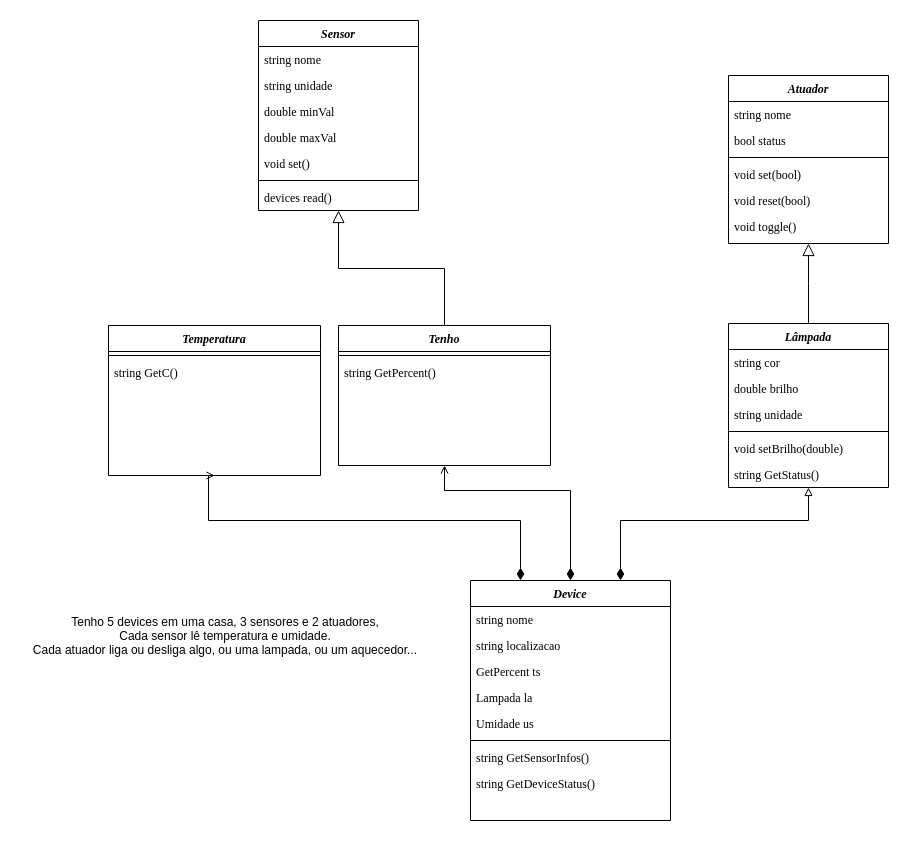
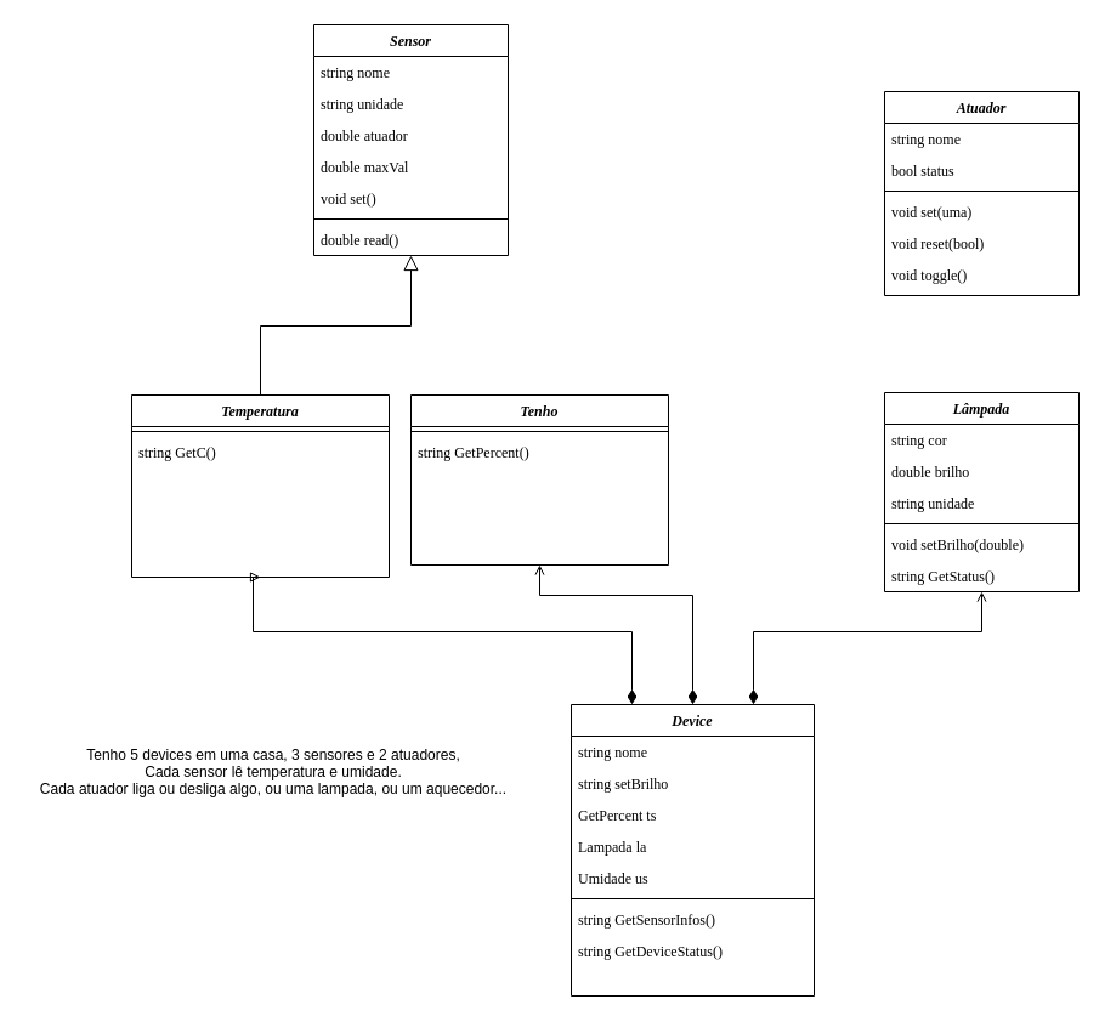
  <mxCell id="0" />
  <mxCell id="1" parent="0" />
  <mxCell id="2" value="Sensor" style="swimlane;fontStyle=3;align=center;verticalAlign=top;childLayout=stackLayout;horizontal=1;startSize=26;horizontalStack=0;resizeParent=1;resizeLast=0;collapsible=1;marginBottom=0;rounded=0;shadow=0;strokeWidth=1;fontFamily=Comic Sans MS;labelBackgroundColor=none;" parent="1" vertex="1"><mxGeometry x="258" y="20" width="160" height="190" as="geometry"><mxRectangle x="230" y="140" width="160" height="26" as="alternateBounds" /></mxGeometry></mxCell>
  <mxCell id="3" value="string nome&#10;" style="text;align=left;verticalAlign=top;spacingLeft=4;spacingRight=4;overflow=hidden;rotatable=0;points=[[0,0.5],[1,0.5]];portConstraint=eastwest;fontStyle=0;fontFamily=Comic Sans MS;labelBackgroundColor=none;" parent="2" vertex="1"><mxGeometry y="26" width="160" height="26" as="geometry" /></mxCell>
  <mxCell id="4" value="string unidade" style="text;align=left;verticalAlign=top;spacingLeft=4;spacingRight=4;overflow=hidden;rotatable=0;points=[[0,0.5],[1,0.5]];portConstraint=eastwest;rounded=0;shadow=0;fontStyle=0;fontFamily=Comic Sans MS;labelBackgroundColor=none;" parent="2" vertex="1"><mxGeometry y="52" width="160" height="26" as="geometry" /></mxCell>
- <mxCell id="5" value="double minVal" style="text;align=left;verticalAlign=top;spacingLeft=4;spacingRight=4;overflow=hidden;rotatable=0;points=[[0,0.5],[1,0.5]];portConstraint=eastwest;rounded=0;shadow=0;fontStyle=0;fontFamily=Comic Sans MS;labelBackgroundColor=none;" parent="2" vertex="1"><mxGeometry y="78" width="160" height="26" as="geometry" /></mxCell>
+ <mxCell id="5" value="double atuador" style="text;align=left;verticalAlign=top;spacingLeft=4;spacingRight=4;overflow=hidden;rotatable=0;points=[[0,0.5],[1,0.5]];portConstraint=eastwest;rounded=0;shadow=0;fontStyle=0;fontFamily=Comic Sans MS;labelBackgroundColor=none;" parent="2" vertex="1"><mxGeometry y="78" width="160" height="26" as="geometry" /></mxCell>
  <mxCell id="6" value="double maxVal" style="text;align=left;verticalAlign=top;spacingLeft=4;spacingRight=4;overflow=hidden;rotatable=0;points=[[0,0.5],[1,0.5]];portConstraint=eastwest;rounded=0;shadow=0;fontStyle=0;fontFamily=Comic Sans MS;labelBackgroundColor=none;" parent="2" vertex="1"><mxGeometry y="104" width="160" height="26" as="geometry" /></mxCell>
  <mxCell id="7" value="void set()" style="text;align=left;verticalAlign=top;spacingLeft=4;spacingRight=4;overflow=hidden;rotatable=0;points=[[0,0.5],[1,0.5]];portConstraint=eastwest;rounded=0;shadow=0;fontStyle=0;fontFamily=Comic Sans MS;labelBackgroundColor=none;" parent="2" vertex="1"><mxGeometry y="130" width="160" height="26" as="geometry" /></mxCell>
  <mxCell id="8" value="" style="line;strokeWidth=1;align=left;verticalAlign=middle;spacingTop=-1;spacingLeft=3;spacingRight=3;rotatable=0;labelPosition=right;points=[];portConstraint=eastwest;fontStyle=0;fontFamily=Comic Sans MS;labelBackgroundColor=none;" parent="2" vertex="1"><mxGeometry y="156" width="160" height="8" as="geometry" /></mxCell>
- <mxCell id="9" value="devices read()" style="text;align=left;verticalAlign=top;spacingLeft=4;spacingRight=4;overflow=hidden;rotatable=0;points=[[0,0.5],[1,0.5]];portConstraint=eastwest;fontStyle=0;fontFamily=Comic Sans MS;labelBackgroundColor=none;" parent="2" vertex="1"><mxGeometry y="164" width="160" height="26" as="geometry" /></mxCell>
+ <mxCell id="9" value="double read()" style="text;align=left;verticalAlign=top;spacingLeft=4;spacingRight=4;overflow=hidden;rotatable=0;points=[[0,0.5],[1,0.5]];portConstraint=eastwest;fontStyle=0;fontFamily=Comic Sans MS;labelBackgroundColor=none;" parent="2" vertex="1"><mxGeometry y="164" width="160" height="26" as="geometry" /></mxCell>
  <mxCell id="10" value="Temperatura" style="swimlane;fontStyle=3;align=center;verticalAlign=top;childLayout=stackLayout;horizontal=1;startSize=26;horizontalStack=0;resizeParent=1;resizeLast=0;collapsible=1;marginBottom=0;rounded=0;shadow=0;strokeWidth=1;fontFamily=Comic Sans MS;labelBackgroundColor=none;" parent="1" vertex="1"><mxGeometry x="108" y="325" width="212" height="150" as="geometry"><mxRectangle x="130" y="380" width="160" height="26" as="alternateBounds" /></mxGeometry></mxCell>
  <mxCell id="11" value="" style="line;strokeWidth=1;align=left;verticalAlign=middle;spacingTop=-1;spacingLeft=3;spacingRight=3;rotatable=0;labelPosition=right;points=[];portConstraint=eastwest;fontStyle=0;fontFamily=Comic Sans MS;labelBackgroundColor=none;" parent="10" vertex="1"><mxGeometry y="26" width="212" height="8" as="geometry" /></mxCell>
  <mxCell id="12" value="string GetC()" style="text;align=left;verticalAlign=top;spacingLeft=4;spacingRight=4;overflow=hidden;rotatable=0;points=[[0,0.5],[1,0.5]];portConstraint=eastwest;fontStyle=0;fontFamily=Comic Sans MS;labelBackgroundColor=none;" parent="10" vertex="1"><mxGeometry y="34" width="212" height="26" as="geometry" /></mxCell>
- <mxCell id="14" value="" style="endArrow=block;endSize=10;endFill=0;shadow=0;strokeWidth=1;rounded=0;edgeStyle=elbowEdgeStyle;elbow=vertical;exitX=0.5;exitY=0;exitDx=0;exitDy=0;fontStyle=0;fontFamily=Comic Sans MS;labelBackgroundColor=none;" parent="1" source="23" target="2" edge="1"><mxGeometry width="160" relative="1" as="geometry"><mxPoint x="448" y="325" as="sourcePoint" /><mxPoint x="348" y="236" as="targetPoint" /></mxGeometry></mxCell>
+ <mxCell id="13" value="" style="endArrow=block;endSize=10;endFill=0;shadow=0;strokeWidth=1;rounded=0;edgeStyle=elbowEdgeStyle;elbow=vertical;fontStyle=0;fontFamily=Comic Sans MS;labelBackgroundColor=none;" parent="1" source="10" target="2" edge="1"><mxGeometry width="160" relative="1" as="geometry"><mxPoint x="238" y="168" as="sourcePoint" /><mxPoint x="238" y="168" as="targetPoint" /></mxGeometry></mxCell>
  <mxCell id="15" value="Tenho 5 devices em uma casa, 3 sensores e 2 atuadores,&#10;Cada sensor lê temperatura e umidade.&#10;Cada atuador liga ou desliga algo, ou uma lampada, ou um aquecedor..." style="text;align=center;verticalAlign=middle;resizable=0;points=[];autosize=1;strokeColor=none;fillColor=none;fontStyle=0;labelBackgroundColor=none;" parent="1" vertex="1"><mxGeometry x="20" y="605" width="410" height="60" as="geometry" /></mxCell>
  <mxCell id="16" value="Atuador" style="swimlane;fontStyle=3;align=center;verticalAlign=top;childLayout=stackLayout;horizontal=1;startSize=26;horizontalStack=0;resizeParent=1;resizeLast=0;collapsible=1;marginBottom=0;rounded=0;shadow=0;strokeWidth=1;fontFamily=Comic Sans MS;labelBackgroundColor=none;" parent="1" vertex="1"><mxGeometry x="728" y="75" width="160" height="168" as="geometry"><mxRectangle x="650" y="152" width="160" height="26" as="alternateBounds" /></mxGeometry></mxCell>
  <mxCell id="17" value="string nome" style="text;align=left;verticalAlign=top;spacingLeft=4;spacingRight=4;overflow=hidden;rotatable=0;points=[[0,0.5],[1,0.5]];portConstraint=eastwest;fontStyle=0;fontFamily=Comic Sans MS;labelBackgroundColor=none;" parent="16" vertex="1"><mxGeometry y="26" width="160" height="26" as="geometry" /></mxCell>
  <mxCell id="18" value="bool status" style="text;align=left;verticalAlign=top;spacingLeft=4;spacingRight=4;overflow=hidden;rotatable=0;points=[[0,0.5],[1,0.5]];portConstraint=eastwest;rounded=0;shadow=0;fontStyle=0;fontFamily=Comic Sans MS;labelBackgroundColor=none;" parent="16" vertex="1"><mxGeometry y="52" width="160" height="26" as="geometry" /></mxCell>
  <mxCell id="19" value="" style="line;strokeWidth=1;align=left;verticalAlign=middle;spacingTop=-1;spacingLeft=3;spacingRight=3;rotatable=0;labelPosition=right;points=[];portConstraint=eastwest;fontStyle=0;fontFamily=Comic Sans MS;labelBackgroundColor=none;" parent="16" vertex="1"><mxGeometry y="78" width="160" height="8" as="geometry" /></mxCell>
- <mxCell id="20" value="void set(bool)" style="text;align=left;verticalAlign=top;spacingLeft=4;spacingRight=4;overflow=hidden;rotatable=0;points=[[0,0.5],[1,0.5]];portConstraint=eastwest;rounded=0;shadow=0;fontStyle=0;fontFamily=Comic Sans MS;labelBackgroundColor=none;" parent="16" vertex="1"><mxGeometry y="86" width="160" height="26" as="geometry" /></mxCell>
+ <mxCell id="20" value="void set(uma)" style="text;align=left;verticalAlign=top;spacingLeft=4;spacingRight=4;overflow=hidden;rotatable=0;points=[[0,0.5],[1,0.5]];portConstraint=eastwest;rounded=0;shadow=0;fontStyle=0;fontFamily=Comic Sans MS;labelBackgroundColor=none;" parent="16" vertex="1"><mxGeometry y="86" width="160" height="26" as="geometry" /></mxCell>
  <mxCell id="21" value="void reset(bool)" style="text;align=left;verticalAlign=top;spacingLeft=4;spacingRight=4;overflow=hidden;rotatable=0;points=[[0,0.5],[1,0.5]];portConstraint=eastwest;rounded=0;shadow=0;fontStyle=0;fontFamily=Comic Sans MS;labelBackgroundColor=none;" parent="16" vertex="1"><mxGeometry y="112" width="160" height="26" as="geometry" /></mxCell>
  <mxCell id="22" value="void toggle()" style="text;align=left;verticalAlign=top;spacingLeft=4;spacingRight=4;overflow=hidden;rotatable=0;points=[[0,0.5],[1,0.5]];portConstraint=eastwest;rounded=0;shadow=0;fontStyle=0;fontFamily=Comic Sans MS;labelBackgroundColor=none;" parent="16" vertex="1"><mxGeometry y="138" width="160" height="26" as="geometry" /></mxCell>
  <mxCell id="23" value="Tenho" style="swimlane;fontStyle=3;align=center;verticalAlign=top;childLayout=stackLayout;horizontal=1;startSize=26;horizontalStack=0;resizeParent=1;resizeLast=0;collapsible=1;marginBottom=0;rounded=0;shadow=0;strokeWidth=1;fontFamily=Comic Sans MS;labelBackgroundColor=none;" parent="1" vertex="1"><mxGeometry x="338" y="325" width="212" height="140" as="geometry"><mxRectangle x="130" y="380" width="160" height="26" as="alternateBounds" /></mxGeometry></mxCell>
  <mxCell id="24" value="" style="line;strokeWidth=1;align=left;verticalAlign=middle;spacingTop=-1;spacingLeft=3;spacingRight=3;rotatable=0;labelPosition=right;points=[];portConstraint=eastwest;fontStyle=0;fontFamily=Comic Sans MS;labelBackgroundColor=none;" parent="23" vertex="1"><mxGeometry y="26" width="212" height="8" as="geometry" /></mxCell>
  <mxCell id="25" value="string GetPercent()" style="text;align=left;verticalAlign=top;spacingLeft=4;spacingRight=4;overflow=hidden;rotatable=0;points=[[0,0.5],[1,0.5]];portConstraint=eastwest;fontStyle=0;fontFamily=Comic Sans MS;labelBackgroundColor=none;" parent="23" vertex="1"><mxGeometry y="34" width="212" height="26" as="geometry" /></mxCell>
  <mxCell id="26" value="Lâmpada" style="swimlane;fontStyle=3;align=center;verticalAlign=top;childLayout=stackLayout;horizontal=1;startSize=26;horizontalStack=0;resizeParent=1;resizeLast=0;collapsible=1;marginBottom=0;rounded=0;shadow=0;strokeWidth=1;fontFamily=Comic Sans MS;labelBackgroundColor=none;" parent="1" vertex="1"><mxGeometry x="728" y="323" width="160" height="164" as="geometry"><mxRectangle x="650" y="152" width="160" height="26" as="alternateBounds" /></mxGeometry></mxCell>
  <mxCell id="27" value="string cor" style="text;align=left;verticalAlign=top;spacingLeft=4;spacingRight=4;overflow=hidden;rotatable=0;points=[[0,0.5],[1,0.5]];portConstraint=eastwest;fontStyle=0;fontFamily=Comic Sans MS;labelBackgroundColor=none;" parent="26" vertex="1"><mxGeometry y="26" width="160" height="26" as="geometry" /></mxCell>
  <mxCell id="28" value="double brilho" style="text;align=left;verticalAlign=top;spacingLeft=4;spacingRight=4;overflow=hidden;rotatable=0;points=[[0,0.5],[1,0.5]];portConstraint=eastwest;rounded=0;shadow=0;fontStyle=0;fontFamily=Comic Sans MS;labelBackgroundColor=none;" parent="26" vertex="1"><mxGeometry y="52" width="160" height="26" as="geometry" /></mxCell>
  <mxCell id="29" value="string unidade" style="text;align=left;verticalAlign=top;spacingLeft=4;spacingRight=4;overflow=hidden;rotatable=0;points=[[0,0.5],[1,0.5]];portConstraint=eastwest;fontStyle=0;fontFamily=Comic Sans MS;labelBackgroundColor=none;" parent="26" vertex="1"><mxGeometry y="78" width="160" height="26" as="geometry" /></mxCell>
  <mxCell id="30" value="" style="line;strokeWidth=1;align=left;verticalAlign=middle;spacingTop=-1;spacingLeft=3;spacingRight=3;rotatable=0;labelPosition=right;points=[];portConstraint=eastwest;fontStyle=0;fontFamily=Comic Sans MS;labelBackgroundColor=none;" parent="26" vertex="1"><mxGeometry y="104" width="160" height="8" as="geometry" /></mxCell>
  <mxCell id="31" value="void setBrilho(double)" style="text;align=left;verticalAlign=top;spacingLeft=4;spacingRight=4;overflow=hidden;rotatable=0;points=[[0,0.5],[1,0.5]];portConstraint=eastwest;rounded=0;shadow=0;fontStyle=0;fontFamily=Comic Sans MS;labelBackgroundColor=none;" parent="26" vertex="1"><mxGeometry y="112" width="160" height="26" as="geometry" /></mxCell>
  <mxCell id="32" value="string GetStatus()" style="text;align=left;verticalAlign=top;spacingLeft=4;spacingRight=4;overflow=hidden;rotatable=0;points=[[0,0.5],[1,0.5]];portConstraint=eastwest;rounded=0;shadow=0;fontStyle=0;fontFamily=Comic Sans MS;labelBackgroundColor=none;" parent="26" vertex="1"><mxGeometry y="138" width="160" height="26" as="geometry" /></mxCell>
- <mxCell id="33" value="" style="rounded=0;orthogonalLoop=1;jettySize=auto;entryX=0.5;entryY=1;entryDx=0;entryDy=0;fontFamily=Comic Sans MS;fontSize=12;fontColor=default;exitX=0.75;exitY=0;exitDx=0;exitDy=0;edgeStyle=orthogonalEdgeStyle;startArrow=diamondThin;startFill=1;endArrow=block;endFill=0;startSize=10;fontStyle=0;labelBackgroundColor=none;" parent="1" source="36" target="26" edge="1"><mxGeometry relative="1" as="geometry"><Array as="points"><mxPoint x="620" y="520" /><mxPoint x="808" y="520" /></Array></mxGeometry></mxCell>
+ <mxCell id="33" value="" style="rounded=0;orthogonalLoop=1;jettySize=auto;entryX=0.5;entryY=1;entryDx=0;entryDy=0;fontFamily=Comic Sans MS;fontSize=12;fontColor=default;exitX=0.75;exitY=0;exitDx=0;exitDy=0;edgeStyle=orthogonalEdgeStyle;startArrow=diamondThin;startFill=1;endArrow=open;endFill=0;startSize=10;fontStyle=0;labelBackgroundColor=none;" parent="1" source="36" target="26" edge="1"><mxGeometry relative="1" as="geometry"><Array as="points"><mxPoint x="620" y="520" /><mxPoint x="808" y="520" /></Array></mxGeometry></mxCell>
  <mxCell id="34" value="" style="rounded=0;orthogonalLoop=1;jettySize=auto;entryX=0.5;entryY=1;entryDx=0;entryDy=0;fontFamily=Comic Sans MS;fontSize=12;fontColor=default;exitX=0.5;exitY=0;exitDx=0;exitDy=0;edgeStyle=orthogonalEdgeStyle;startArrow=diamondThin;startFill=1;endArrow=open;endFill=0;startSize=10;fontStyle=0;labelBackgroundColor=none;" parent="1" source="36" target="23" edge="1"><mxGeometry relative="1" as="geometry"><mxPoint x="678" y="515" as="sourcePoint" /><Array as="points"><mxPoint x="570" y="490" /><mxPoint x="444" y="490" /></Array></mxGeometry></mxCell>
- <mxCell id="35" value="" style="rounded=0;orthogonalLoop=1;jettySize=auto;entryX=0.5;entryY=1;entryDx=0;entryDy=0;fontFamily=Comic Sans MS;fontSize=12;fontColor=default;edgeStyle=orthogonalEdgeStyle;startArrow=diamondThin;startFill=1;endArrow=open;endFill=0;startSize=10;fontStyle=0;labelBackgroundColor=none;exitX=0.25;exitY=0;exitDx=0;exitDy=0;" parent="1" source="36" target="10" edge="1"><mxGeometry relative="1" as="geometry"><mxPoint x="520" y="580" as="sourcePoint" /><Array as="points"><mxPoint x="520" y="520" /><mxPoint x="208" y="520" /></Array></mxGeometry></mxCell>
+ <mxCell id="35" value="" style="rounded=0;orthogonalLoop=1;jettySize=auto;entryX=0.5;entryY=1;entryDx=0;entryDy=0;fontFamily=Comic Sans MS;fontSize=12;fontColor=default;edgeStyle=orthogonalEdgeStyle;startArrow=diamondThin;startFill=1;endArrow=block;endFill=0;startSize=10;fontStyle=0;labelBackgroundColor=none;exitX=0.25;exitY=0;exitDx=0;exitDy=0;" parent="1" source="36" target="10" edge="1"><mxGeometry relative="1" as="geometry"><mxPoint x="520" y="580" as="sourcePoint" /><Array as="points"><mxPoint x="520" y="520" /><mxPoint x="208" y="520" /></Array></mxGeometry></mxCell>
  <mxCell id="36" value="Device" style="swimlane;fontStyle=3;align=center;verticalAlign=top;childLayout=stackLayout;horizontal=1;startSize=26;horizontalStack=0;resizeParent=1;resizeLast=0;collapsible=1;marginBottom=0;rounded=0;shadow=0;strokeWidth=1;fontFamily=Comic Sans MS;labelBackgroundColor=none;" parent="1" vertex="1"><mxGeometry x="470" y="580" width="200" height="240" as="geometry"><mxRectangle x="130" y="380" width="160" height="26" as="alternateBounds" /></mxGeometry></mxCell>
  <mxCell id="37" value="string nome" style="text;align=left;verticalAlign=top;spacingLeft=4;spacingRight=4;overflow=hidden;rotatable=0;points=[[0,0.5],[1,0.5]];portConstraint=eastwest;fontStyle=0;fontFamily=Comic Sans MS;labelBackgroundColor=none;" parent="36" vertex="1"><mxGeometry y="26" width="200" height="26" as="geometry" /></mxCell>
- <mxCell id="38" value="string localizacao" style="text;align=left;verticalAlign=top;spacingLeft=4;spacingRight=4;overflow=hidden;rotatable=0;points=[[0,0.5],[1,0.5]];portConstraint=eastwest;fontStyle=0;fontFamily=Comic Sans MS;labelBackgroundColor=none;" parent="36" vertex="1"><mxGeometry y="52" width="200" height="26" as="geometry" /></mxCell>
+ <mxCell id="38" value="string setBrilho" style="text;align=left;verticalAlign=top;spacingLeft=4;spacingRight=4;overflow=hidden;rotatable=0;points=[[0,0.5],[1,0.5]];portConstraint=eastwest;fontStyle=0;fontFamily=Comic Sans MS;labelBackgroundColor=none;" parent="36" vertex="1"><mxGeometry y="52" width="200" height="26" as="geometry" /></mxCell>
  <mxCell id="39" value="GetPercent ts" style="text;align=left;verticalAlign=top;spacingLeft=4;spacingRight=4;overflow=hidden;rotatable=0;points=[[0,0.5],[1,0.5]];portConstraint=eastwest;fontStyle=0;fontFamily=Comic Sans MS;labelBackgroundColor=none;" parent="36" vertex="1"><mxGeometry y="78" width="200" height="26" as="geometry" /></mxCell>
  <mxCell id="40" value="Lampada la" style="text;align=left;verticalAlign=top;spacingLeft=4;spacingRight=4;overflow=hidden;rotatable=0;points=[[0,0.5],[1,0.5]];portConstraint=eastwest;fontStyle=0;fontFamily=Comic Sans MS;labelBackgroundColor=none;" parent="36" vertex="1"><mxGeometry y="104" width="200" height="26" as="geometry" /></mxCell>
  <mxCell id="41" value="Umidade us" style="text;align=left;verticalAlign=top;spacingLeft=4;spacingRight=4;overflow=hidden;rotatable=0;points=[[0,0.5],[1,0.5]];portConstraint=eastwest;fontStyle=0;fontFamily=Comic Sans MS;labelBackgroundColor=none;" parent="36" vertex="1"><mxGeometry y="130" width="200" height="26" as="geometry" /></mxCell>
  <mxCell id="42" value="" style="line;strokeWidth=1;align=left;verticalAlign=middle;spacingTop=-1;spacingLeft=3;spacingRight=3;rotatable=0;labelPosition=right;points=[];portConstraint=eastwest;fontStyle=0;fontFamily=Comic Sans MS;labelBackgroundColor=none;" parent="36" vertex="1"><mxGeometry y="156" width="200" height="8" as="geometry" /></mxCell>
  <mxCell id="43" value="string GetSensorInfos()" style="text;align=left;verticalAlign=top;spacingLeft=4;spacingRight=4;overflow=hidden;rotatable=0;points=[[0,0.5],[1,0.5]];portConstraint=eastwest;fontStyle=0;fontFamily=Comic Sans MS;labelBackgroundColor=none;" parent="36" vertex="1"><mxGeometry y="164" width="200" height="26" as="geometry" /></mxCell>
  <mxCell id="44" value="string GetDeviceStatus()" style="text;align=left;verticalAlign=top;spacingLeft=4;spacingRight=4;overflow=hidden;rotatable=0;points=[[0,0.5],[1,0.5]];portConstraint=eastwest;fontStyle=0;fontFamily=Comic Sans MS;labelBackgroundColor=none;" parent="36" vertex="1"><mxGeometry y="190" width="200" height="26" as="geometry" /></mxCell>
- <mxCell id="45" value="" style="endArrow=block;endSize=10;endFill=0;shadow=0;strokeWidth=1;rounded=0;edgeStyle=elbowEdgeStyle;elbow=vertical;exitX=0.5;exitY=0;exitDx=0;exitDy=0;entryX=0.5;entryY=1;entryDx=0;entryDy=0;fontStyle=0;fontFamily=Comic Sans MS;labelBackgroundColor=none;" parent="1" source="26" target="16" edge="1"><mxGeometry width="160" relative="1" as="geometry"><mxPoint x="738" y="325" as="sourcePoint" /><mxPoint x="638" y="197" as="targetPoint" /></mxGeometry></mxCell>
